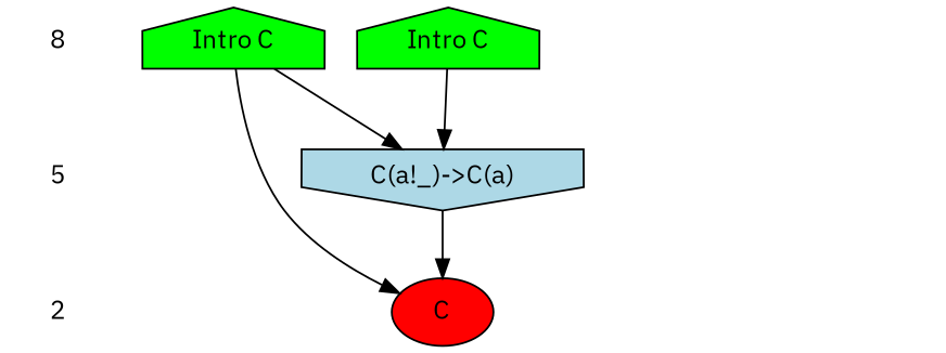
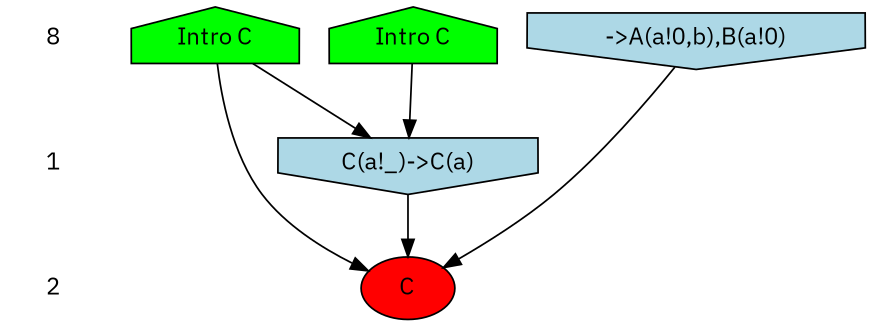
  digraph {
    fontname="IBM Plex Sans"
    ranksep=.5
    node [fontname="IBM Plex Sans" shape=plaintext style=filled]
    edge [fontname="IBM Plex Sans"]
    n1 [label=8 style=""]
    n2 [fillcolor=green label="Intro C" shape=house]
    n3 [fillcolor=green label="Intro C" shape=house]
-   1 [label=5 style=""]
+   n4 [fillcolor=lightblue label="->A(a!0,b),B(a!0)" shape=invhouse]
+   1 [style=""]
    n6 [fillcolor=lightblue label="C(a!_)->C(a)" shape=invhouse]
    2 [style=""]
    n8 [fillcolor=red label=C shape=""]
    subgraph sub_1 {
      rank=same
      n1
      n2
      n3
+     n4
    }
    subgraph sub_2 {
      rank=same
      1
      n6
    }
    subgraph sub_3 {
      rank=same
      2
      n8
    }
    n1 -> 1 [style=invis]
    n2 -> n6
    n2 -> n8
    n3 -> n6
+   n4 -> n8
    1 -> 2 [style=invis]
    n6 -> n8
  }
